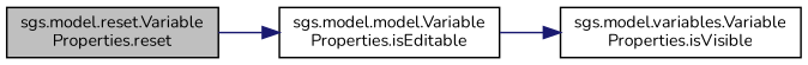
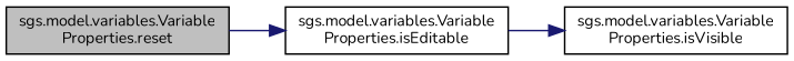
  digraph {
    fontname=Nunito
    rankdir=LR
    node [color=black fillcolor=white fontname=Nunito fontsize=10 shape=record style=filled]
    edge [color=midnightblue fontname=Nunito fontsize=10 labelfontname=Helvetica labelfontsize=10 style=solid]
-   n1 [fillcolor=grey75 fontcolor=black height=0.2 label="sgs.model.reset.Variable\lProperties.reset" width=0.4]
-   n2 [height=0.2 label="sgs.model.model.Variable\lProperties.isEditable" width=0.4]
+   n1 [fillcolor=grey75 fontcolor=black height=0.2 label="sgs.model.variables.Variable\lProperties.reset" width=0.4]
+   n2 [height=0.2 label="sgs.model.variables.Variable\lProperties.isEditable" width=0.4]
    n3 [height=0.2 label="sgs.model.variables.Variable\lProperties.isVisible" width=0.4]
    n1 -> n2
    n2 -> n3
  }
